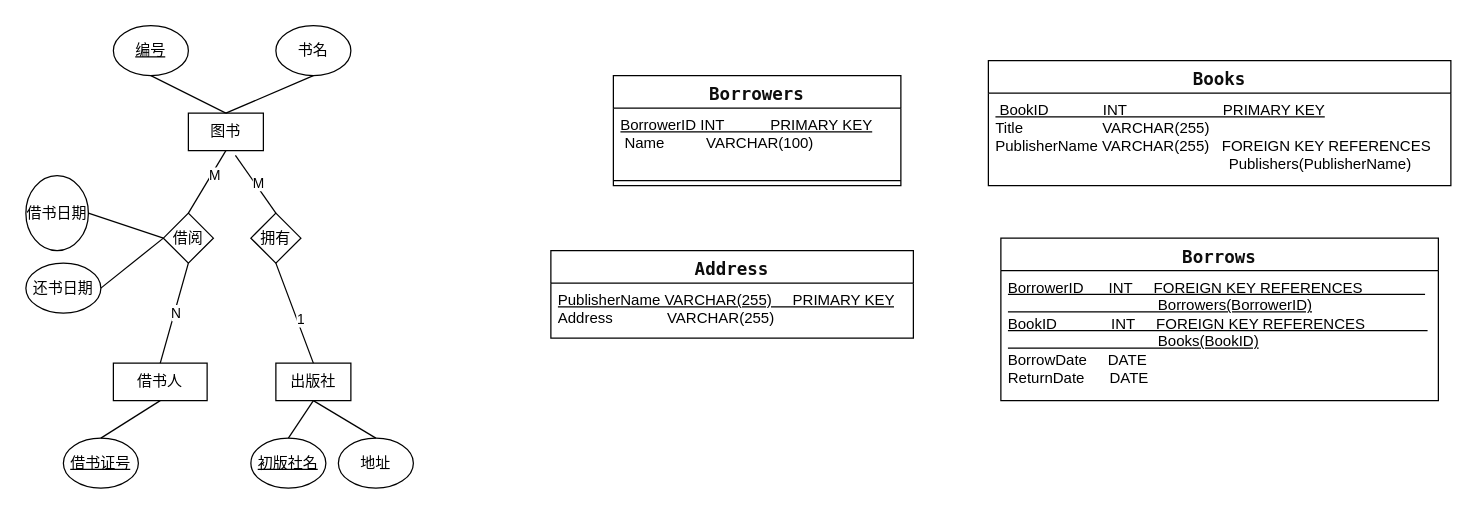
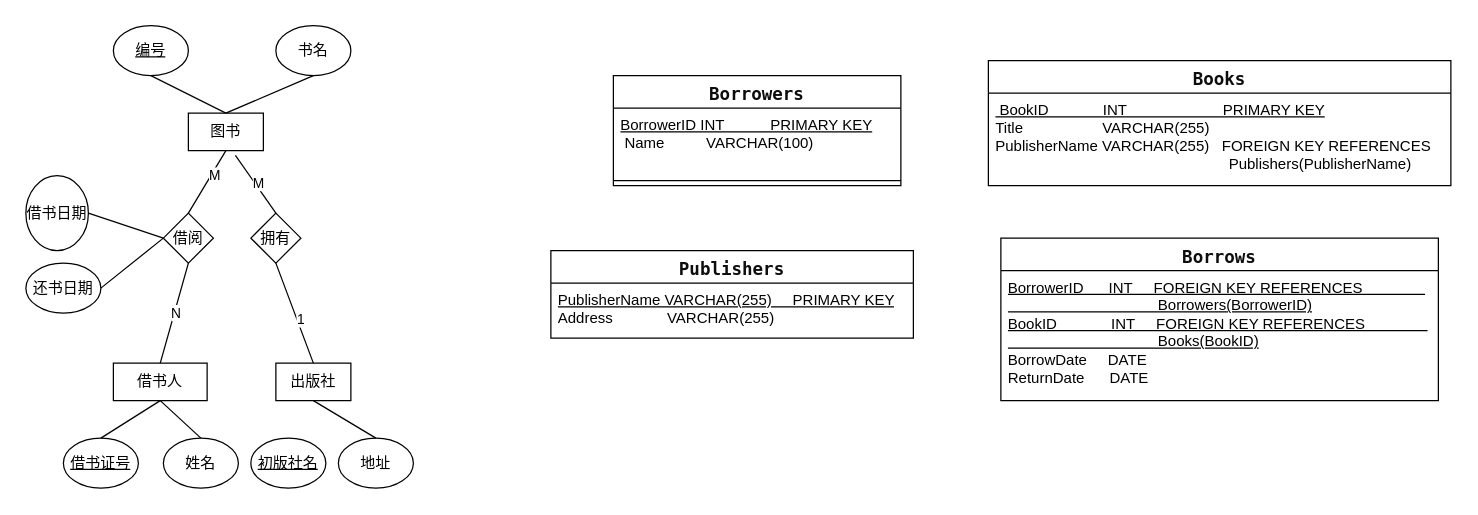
  <mxCell id="0" />
  <mxCell id="1" parent="0" />
  <mxCell id="2" value="借书人" style="rounded=0;whiteSpace=wrap;html=1;" vertex="1" parent="1"><mxGeometry x="90" y="290" width="75" height="30" as="geometry" /></mxCell>
  <mxCell id="3" value="图书&lt;span style=&quot;color: rgba(0, 0, 0, 0); font-family: monospace; font-size: 0px; text-align: start; text-wrap: nowrap;&quot;&gt;%3CmxGraphModel%3E%3Croot%3E%3CmxCell%20id%3D%220%22%2F%3E%3CmxCell%20id%3D%221%22%20parent%3D%220%22%2F%3E%3CmxCell%20id%3D%222%22%20value%3D%22%E5%80%9F%E4%B9%A6%E4%BA%BA%22%20style%3D%22rounded%3D0%3BwhiteSpace%3Dwrap%3Bhtml%3D1%3B%22%20vertex%3D%221%22%20parent%3D%221%22%3E%3CmxGeometry%20x%3D%22290%22%20y%3D%22200%22%20width%3D%2260%22%20height%3D%2230%22%20as%3D%22geometry%22%2F%3E%3C%2FmxCell%3E%3C%2Froot%3E%3C%2FmxGraphModel%3E&lt;/span&gt;" style="rounded=0;whiteSpace=wrap;html=1;" vertex="1" parent="1"><mxGeometry x="150" y="90" width="60" height="30" as="geometry" /></mxCell>
  <mxCell id="4" value="出版社" style="rounded=0;whiteSpace=wrap;html=1;" vertex="1" parent="1"><mxGeometry x="220" y="290" width="60" height="30" as="geometry" /></mxCell>
  <mxCell id="5" value="" style="endArrow=none;html=1;rounded=0;exitX=0.5;exitY=0;exitDx=0;exitDy=0;entryX=0.5;entryY=1;entryDx=0;entryDy=0;" edge="1" parent="1" source="2" target="7"><mxGeometry width="50" height="50" relative="1" as="geometry"><mxPoint x="340" y="70" as="sourcePoint" /><mxPoint x="200" y="188" as="targetPoint" /></mxGeometry></mxCell>
  <mxCell id="6" value="N" style="edgeLabel;html=1;align=center;verticalAlign=middle;resizable=0;points=[];" vertex="1" connectable="0" parent="5"><mxGeometry x="0.011" y="-1" relative="1" as="geometry"><mxPoint as="offset" /></mxGeometry></mxCell>
  <mxCell id="7" value="借阅" style="rhombus;whiteSpace=wrap;html=1;" vertex="1" parent="1"><mxGeometry x="130" y="170" width="40" height="40" as="geometry" /></mxCell>
  <mxCell id="8" value="" style="endArrow=none;html=1;rounded=0;exitX=0.5;exitY=0;exitDx=0;exitDy=0;entryX=0.5;entryY=1;entryDx=0;entryDy=0;" edge="1" parent="1" source="7" target="3"><mxGeometry width="50" height="50" relative="1" as="geometry"><mxPoint x="350" y="120" as="sourcePoint" /><mxPoint x="400" y="70" as="targetPoint" /></mxGeometry></mxCell>
  <mxCell id="9" value="M" style="edgeLabel;html=1;align=center;verticalAlign=middle;resizable=0;points=[];" vertex="1" connectable="0" parent="8"><mxGeometry x="0.272" y="-2" relative="1" as="geometry"><mxPoint as="offset" /></mxGeometry></mxCell>
  <mxCell id="10" value="" style="endArrow=none;html=1;rounded=0;exitX=0.5;exitY=0;exitDx=0;exitDy=0;entryX=0.5;entryY=1;entryDx=0;entryDy=0;" edge="1" parent="1" source="4" target="12"><mxGeometry width="50" height="50" relative="1" as="geometry"><mxPoint x="330" y="330" as="sourcePoint" /><mxPoint x="220" y="210" as="targetPoint" /></mxGeometry></mxCell>
  <mxCell id="11" value="1" style="edgeLabel;html=1;align=center;verticalAlign=middle;resizable=0;points=[];" vertex="1" connectable="0" parent="10"><mxGeometry x="-0.143" y="-3" relative="1" as="geometry"><mxPoint as="offset" /></mxGeometry></mxCell>
  <mxCell id="12" value="拥有" style="rhombus;whiteSpace=wrap;html=1;" vertex="1" parent="1"><mxGeometry x="200" y="170" width="40" height="40" as="geometry" /></mxCell>
  <mxCell id="13" value="" style="endArrow=none;html=1;rounded=0;exitX=0.5;exitY=0;exitDx=0;exitDy=0;entryX=0.627;entryY=1.127;entryDx=0;entryDy=0;entryPerimeter=0;" edge="1" parent="1" source="12" target="3"><mxGeometry width="50" height="50" relative="1" as="geometry"><mxPoint x="230" y="160" as="sourcePoint" /><mxPoint x="280" y="110" as="targetPoint" /></mxGeometry></mxCell>
  <mxCell id="14" value="M" style="edgeLabel;html=1;align=center;verticalAlign=middle;resizable=0;points=[];" vertex="1" connectable="0" parent="13"><mxGeometry x="-0.006" y="-2" relative="1" as="geometry"><mxPoint as="offset" /></mxGeometry></mxCell>
  <mxCell id="15" value="" style="endArrow=none;html=1;rounded=0;exitX=0.5;exitY=0;exitDx=0;exitDy=0;entryX=0.5;entryY=1;entryDx=0;entryDy=0;" edge="1" parent="1" source="3" target="16"><mxGeometry width="50" height="50" relative="1" as="geometry"><mxPoint x="150" y="70" as="sourcePoint" /><mxPoint x="140" y="60" as="targetPoint" /></mxGeometry></mxCell>
  <mxCell id="16" value="&lt;u&gt;编号&lt;/u&gt;" style="ellipse;whiteSpace=wrap;html=1;" vertex="1" parent="1"><mxGeometry x="90" y="20" width="60" height="40" as="geometry" /></mxCell>
  <mxCell id="17" value="书名" style="ellipse;whiteSpace=wrap;html=1;" vertex="1" parent="1"><mxGeometry x="220" y="20" width="60" height="40" as="geometry" /></mxCell>
  <mxCell id="18" value="借书日期" style="ellipse;whiteSpace=wrap;html=1;" vertex="1" parent="1"><mxGeometry x="20" y="140" width="50" height="60" as="geometry" /></mxCell>
  <mxCell id="19" value="还书日期" style="ellipse;whiteSpace=wrap;html=1;" vertex="1" parent="1"><mxGeometry x="20" y="210" width="60" height="40" as="geometry" /></mxCell>
  <mxCell id="20" value="&lt;u&gt;借书证号&lt;/u&gt;" style="ellipse;whiteSpace=wrap;html=1;align=center;" vertex="1" parent="1"><mxGeometry x="50" y="350" width="60" height="40" as="geometry" /></mxCell>
+ <mxCell id="21" value="姓名" style="ellipse;whiteSpace=wrap;html=1;" vertex="1" parent="1"><mxGeometry x="130" y="350" width="60" height="40" as="geometry" /></mxCell>
  <mxCell id="22" value="&lt;u&gt;初版社名&lt;/u&gt;" style="ellipse;whiteSpace=wrap;html=1;" vertex="1" parent="1"><mxGeometry x="200" y="350" width="60" height="40" as="geometry" /></mxCell>
  <mxCell id="23" value="地址" style="ellipse;whiteSpace=wrap;html=1;" vertex="1" parent="1"><mxGeometry x="270" y="350" width="60" height="40" as="geometry" /></mxCell>
  <mxCell id="24" value="" style="endArrow=none;html=1;rounded=0;entryX=0.5;entryY=1;entryDx=0;entryDy=0;" edge="1" parent="1" target="17"><mxGeometry width="50" height="50" relative="1" as="geometry"><mxPoint x="180" y="90" as="sourcePoint" /><mxPoint x="360" y="60" as="targetPoint" /></mxGeometry></mxCell>
  <mxCell id="25" value="" style="endArrow=none;html=1;rounded=0;exitX=0;exitY=0.5;exitDx=0;exitDy=0;entryX=1;entryY=0.5;entryDx=0;entryDy=0;" edge="1" parent="1" source="7" target="18"><mxGeometry width="50" height="50" relative="1" as="geometry"><mxPoint x="100" y="160" as="sourcePoint" /><mxPoint x="150" y="110" as="targetPoint" /></mxGeometry></mxCell>
  <mxCell id="26" value="" style="endArrow=none;html=1;rounded=0;exitX=1;exitY=0.5;exitDx=0;exitDy=0;" edge="1" parent="1" source="19"><mxGeometry width="50" height="50" relative="1" as="geometry"><mxPoint x="70" y="270" as="sourcePoint" /><mxPoint x="130" y="190" as="targetPoint" /></mxGeometry></mxCell>
  <mxCell id="27" value="" style="endArrow=none;html=1;rounded=0;entryX=0.5;entryY=1;entryDx=0;entryDy=0;exitX=0.5;exitY=0;exitDx=0;exitDy=0;" edge="1" parent="1" source="20" target="2"><mxGeometry width="50" height="50" relative="1" as="geometry"><mxPoint x="-10" y="370" as="sourcePoint" /><mxPoint x="40" y="320" as="targetPoint" /></mxGeometry></mxCell>
- <mxCell id="29" value="" style="endArrow=none;html=1;rounded=0;exitX=0.5;exitY=0;exitDx=0;exitDy=0;entryX=0.5;entryY=1;entryDx=0;entryDy=0;" edge="1" parent="1" source="22" target="4"><mxGeometry width="50" height="50" relative="1" as="geometry"><mxPoint x="230" y="350" as="sourcePoint" /><mxPoint x="280" y="300" as="targetPoint" /></mxGeometry></mxCell>
+ <mxCell id="28" value="" style="endArrow=none;html=1;rounded=0;exitX=0.5;exitY=0;exitDx=0;exitDy=0;entryX=0.5;entryY=1;entryDx=0;entryDy=0;" edge="1" parent="1" source="21" target="2"><mxGeometry width="50" height="50" relative="1" as="geometry"><mxPoint x="180" y="330" as="sourcePoint" /><mxPoint x="230" y="280" as="targetPoint" /></mxGeometry></mxCell>
  <mxCell id="30" value="" style="endArrow=none;html=1;rounded=0;exitX=0.5;exitY=0;exitDx=0;exitDy=0;entryX=0.5;entryY=1;entryDx=0;entryDy=0;" edge="1" parent="1" source="23" target="4"><mxGeometry width="50" height="50" relative="1" as="geometry"><mxPoint x="290" y="310" as="sourcePoint" /><mxPoint x="340" y="260" as="targetPoint" /></mxGeometry></mxCell>
  <mxCell id="31" value="&lt;span style=&quot;color: rgb(13, 13, 13); font-family: &amp;quot;Söhne Mono&amp;quot;, Monaco, &amp;quot;Andale Mono&amp;quot;, &amp;quot;Ubuntu Mono&amp;quot;, monospace; font-size: 14px; text-align: left; white-space-collapse: preserve; background-color: rgb(255, 255, 255);&quot;&gt;Borrowers&lt;/span&gt;" style="swimlane;fontStyle=1;align=center;verticalAlign=top;childLayout=stackLayout;horizontal=1;startSize=26;horizontalStack=0;resizeParent=1;resizeParentMax=0;resizeLast=0;collapsible=1;marginBottom=0;whiteSpace=wrap;html=1;" vertex="1" parent="1"><mxGeometry x="490" y="60" width="230" height="88" as="geometry" /></mxCell>
  <mxCell id="32" value="&lt;div&gt;&lt;u&gt;BorrowerID INT&amp;nbsp; &amp;nbsp; &amp;nbsp; &amp;nbsp; &amp;nbsp; &amp;nbsp;PRIMARY KEY&lt;/u&gt;&lt;/div&gt;&lt;div&gt;&amp;nbsp;Name&amp;nbsp; &amp;nbsp; &amp;nbsp; &amp;nbsp; &amp;nbsp; VARCHAR(100)&lt;/div&gt;&lt;div&gt;&lt;br&gt;&lt;/div&gt;" style="text;strokeColor=none;fillColor=none;align=left;verticalAlign=top;spacingLeft=4;spacingRight=4;overflow=hidden;rotatable=0;points=[[0,0.5],[1,0.5]];portConstraint=eastwest;whiteSpace=wrap;html=1;" vertex="1" parent="31"><mxGeometry y="26" width="230" height="54" as="geometry" /></mxCell>
  <mxCell id="33" value="" style="line;strokeWidth=1;fillColor=none;align=left;verticalAlign=middle;spacingTop=-1;spacingLeft=3;spacingRight=3;rotatable=0;labelPosition=right;points=[];portConstraint=eastwest;strokeColor=inherit;" vertex="1" parent="31"><mxGeometry y="80" width="230" height="8" as="geometry" /></mxCell>
  <mxCell id="34" value="&lt;span style=&quot;color: rgb(13, 13, 13); font-family: &amp;quot;Söhne Mono&amp;quot;, Monaco, &amp;quot;Andale Mono&amp;quot;, &amp;quot;Ubuntu Mono&amp;quot;, monospace; font-size: 14px; text-align: left; white-space-collapse: preserve; background-color: rgb(255, 255, 255);&quot;&gt;Books&lt;/span&gt;" style="swimlane;fontStyle=1;align=center;verticalAlign=top;childLayout=stackLayout;horizontal=1;startSize=26;horizontalStack=0;resizeParent=1;resizeParentMax=0;resizeLast=0;collapsible=1;marginBottom=0;whiteSpace=wrap;html=1;" vertex="1" parent="1"><mxGeometry x="790" y="48" width="370" height="100" as="geometry" /></mxCell>
  <mxCell id="35" value="&lt;div&gt;&lt;div&gt;&lt;u&gt;&amp;nbsp;BookID&amp;nbsp; &amp;nbsp; &amp;nbsp; &amp;nbsp; &amp;nbsp; &amp;nbsp; &amp;nbsp;INT&amp;nbsp; &amp;nbsp; &amp;nbsp; &amp;nbsp; &amp;nbsp; &amp;nbsp; &amp;nbsp; &amp;nbsp; &amp;nbsp; &amp;nbsp; &amp;nbsp; &amp;nbsp;PRIMARY KEY&lt;/u&gt;&lt;/div&gt;&lt;div&gt;Title&amp;nbsp; &amp;nbsp; &amp;nbsp; &amp;nbsp; &amp;nbsp; &amp;nbsp; &amp;nbsp; &amp;nbsp; &amp;nbsp; &amp;nbsp;VARCHAR(255)&lt;/div&gt;&lt;div&gt;PublisherName VARCHAR(255)&amp;nbsp; &amp;nbsp;FOREIGN KEY REFERENCES&amp;nbsp; &amp;nbsp; &amp;nbsp; &amp;nbsp; &amp;nbsp; &amp;nbsp; &amp;nbsp; &amp;nbsp; &amp;nbsp; &amp;nbsp; &amp;nbsp; &amp;nbsp; &amp;nbsp; &amp;nbsp; &amp;nbsp; &amp;nbsp; &amp;nbsp; &amp;nbsp; &amp;nbsp; &amp;nbsp; &amp;nbsp; &amp;nbsp; &amp;nbsp; &amp;nbsp; &amp;nbsp; &amp;nbsp; &amp;nbsp; &amp;nbsp; &amp;nbsp; &amp;nbsp; Publishers(PublisherName)&lt;/div&gt;&lt;/div&gt;&lt;div&gt;&lt;br&gt;&lt;/div&gt;" style="text;strokeColor=none;fillColor=none;align=left;verticalAlign=top;spacingLeft=4;spacingRight=4;overflow=hidden;rotatable=0;points=[[0,0.5],[1,0.5]];portConstraint=eastwest;whiteSpace=wrap;html=1;" vertex="1" parent="34"><mxGeometry y="26" width="370" height="74" as="geometry" /></mxCell>
- <mxCell id="36" value="&lt;span style=&quot;color: rgb(13, 13, 13); font-family: &amp;quot;Söhne Mono&amp;quot;, Monaco, &amp;quot;Andale Mono&amp;quot;, &amp;quot;Ubuntu Mono&amp;quot;, monospace; font-size: 14px; text-align: left; white-space-collapse: preserve; background-color: rgb(255, 255, 255);&quot;&gt;Address&lt;/span&gt;" style="swimlane;fontStyle=1;align=center;verticalAlign=top;childLayout=stackLayout;horizontal=1;startSize=26;horizontalStack=0;resizeParent=1;resizeParentMax=0;resizeLast=0;collapsible=1;marginBottom=0;whiteSpace=wrap;html=1;" vertex="1" parent="1"><mxGeometry x="440" y="200" width="290" height="70" as="geometry" /></mxCell>
+ <mxCell id="36" value="&lt;span style=&quot;color: rgb(13, 13, 13); font-family: &amp;quot;Söhne Mono&amp;quot;, Monaco, &amp;quot;Andale Mono&amp;quot;, &amp;quot;Ubuntu Mono&amp;quot;, monospace; font-size: 14px; text-align: left; white-space-collapse: preserve; background-color: rgb(255, 255, 255);&quot;&gt;Publishers&lt;/span&gt;" style="swimlane;fontStyle=1;align=center;verticalAlign=top;childLayout=stackLayout;horizontal=1;startSize=26;horizontalStack=0;resizeParent=1;resizeParentMax=0;resizeLast=0;collapsible=1;marginBottom=0;whiteSpace=wrap;html=1;" vertex="1" parent="1"><mxGeometry x="440" y="200" width="290" height="70" as="geometry" /></mxCell>
  <mxCell id="37" value="&lt;div&gt;&lt;div&gt;&lt;div&gt;&lt;u&gt;PublisherName VARCHAR(255)&amp;nbsp; &amp;nbsp; &amp;nbsp;PRIMARY KEY&lt;/u&gt;&lt;/div&gt;&lt;div&gt;Address&amp;nbsp; &amp;nbsp; &amp;nbsp; &amp;nbsp; &amp;nbsp; &amp;nbsp; &amp;nbsp;VARCHAR(255)&lt;/div&gt;&lt;/div&gt;&lt;/div&gt;&lt;div&gt;&lt;br&gt;&lt;/div&gt;" style="text;strokeColor=none;fillColor=none;align=left;verticalAlign=top;spacingLeft=4;spacingRight=4;overflow=hidden;rotatable=0;points=[[0,0.5],[1,0.5]];portConstraint=eastwest;whiteSpace=wrap;html=1;" vertex="1" parent="36"><mxGeometry y="26" width="290" height="44" as="geometry" /></mxCell>
  <mxCell id="38" value="&lt;span style=&quot;color: rgb(13, 13, 13); font-family: &amp;quot;Söhne Mono&amp;quot;, Monaco, &amp;quot;Andale Mono&amp;quot;, &amp;quot;Ubuntu Mono&amp;quot;, monospace; font-size: 14px; text-align: left; white-space-collapse: preserve; background-color: rgb(255, 255, 255);&quot;&gt;Borrows&lt;/span&gt;" style="swimlane;fontStyle=1;align=center;verticalAlign=top;childLayout=stackLayout;horizontal=1;startSize=26;horizontalStack=0;resizeParent=1;resizeParentMax=0;resizeLast=0;collapsible=1;marginBottom=0;whiteSpace=wrap;html=1;" vertex="1" parent="1"><mxGeometry x="800" y="190" width="350" height="130" as="geometry" /></mxCell>
  <mxCell id="39" value="&lt;div&gt;&lt;div&gt;&lt;u&gt;BorrowerID&amp;nbsp; &amp;nbsp; &amp;nbsp; INT&amp;nbsp; &amp;nbsp; &amp;nbsp;FOREIGN KEY REFERENCES&amp;nbsp; &amp;nbsp; &amp;nbsp; &amp;nbsp; &amp;nbsp; &amp;nbsp; &amp;nbsp; &amp;nbsp; &amp;nbsp; &amp;nbsp; &amp;nbsp; &amp;nbsp; &amp;nbsp; &amp;nbsp; &amp;nbsp; &amp;nbsp; &amp;nbsp; &amp;nbsp; &amp;nbsp; &amp;nbsp; &amp;nbsp; &amp;nbsp; &amp;nbsp; &amp;nbsp; &amp;nbsp; &amp;nbsp; Borrowers(BorrowerID)&lt;/u&gt;&lt;/div&gt;&lt;div&gt;&lt;u&gt;BookID&amp;nbsp; &amp;nbsp; &amp;nbsp; &amp;nbsp; &amp;nbsp; &amp;nbsp; &amp;nbsp;INT&amp;nbsp; &amp;nbsp; &amp;nbsp;FOREIGN KEY REFERENCES&amp;nbsp; &amp;nbsp; &amp;nbsp; &amp;nbsp; &amp;nbsp; &amp;nbsp; &amp;nbsp; &amp;nbsp; &amp;nbsp; &amp;nbsp; &amp;nbsp; &amp;nbsp; &amp;nbsp; &amp;nbsp; &amp;nbsp; &amp;nbsp; &amp;nbsp; &amp;nbsp; &amp;nbsp; &amp;nbsp; &amp;nbsp; &amp;nbsp; &amp;nbsp; &amp;nbsp; &amp;nbsp; &amp;nbsp; Books(BookID)&lt;/u&gt;&lt;/div&gt;&lt;div&gt;BorrowDate&amp;nbsp; &amp;nbsp; &amp;nbsp;DATE&lt;/div&gt;&lt;div&gt;ReturnDate&amp;nbsp; &amp;nbsp; &amp;nbsp; DATE&lt;/div&gt;&lt;/div&gt;&lt;div&gt;&lt;br&gt;&lt;/div&gt;&lt;div&gt;&lt;br&gt;&lt;/div&gt;" style="text;strokeColor=none;fillColor=none;align=left;verticalAlign=top;spacingLeft=4;spacingRight=4;overflow=hidden;rotatable=0;points=[[0,0.5],[1,0.5]];portConstraint=eastwest;whiteSpace=wrap;html=1;" vertex="1" parent="38"><mxGeometry y="26" width="350" height="104" as="geometry" /></mxCell>
